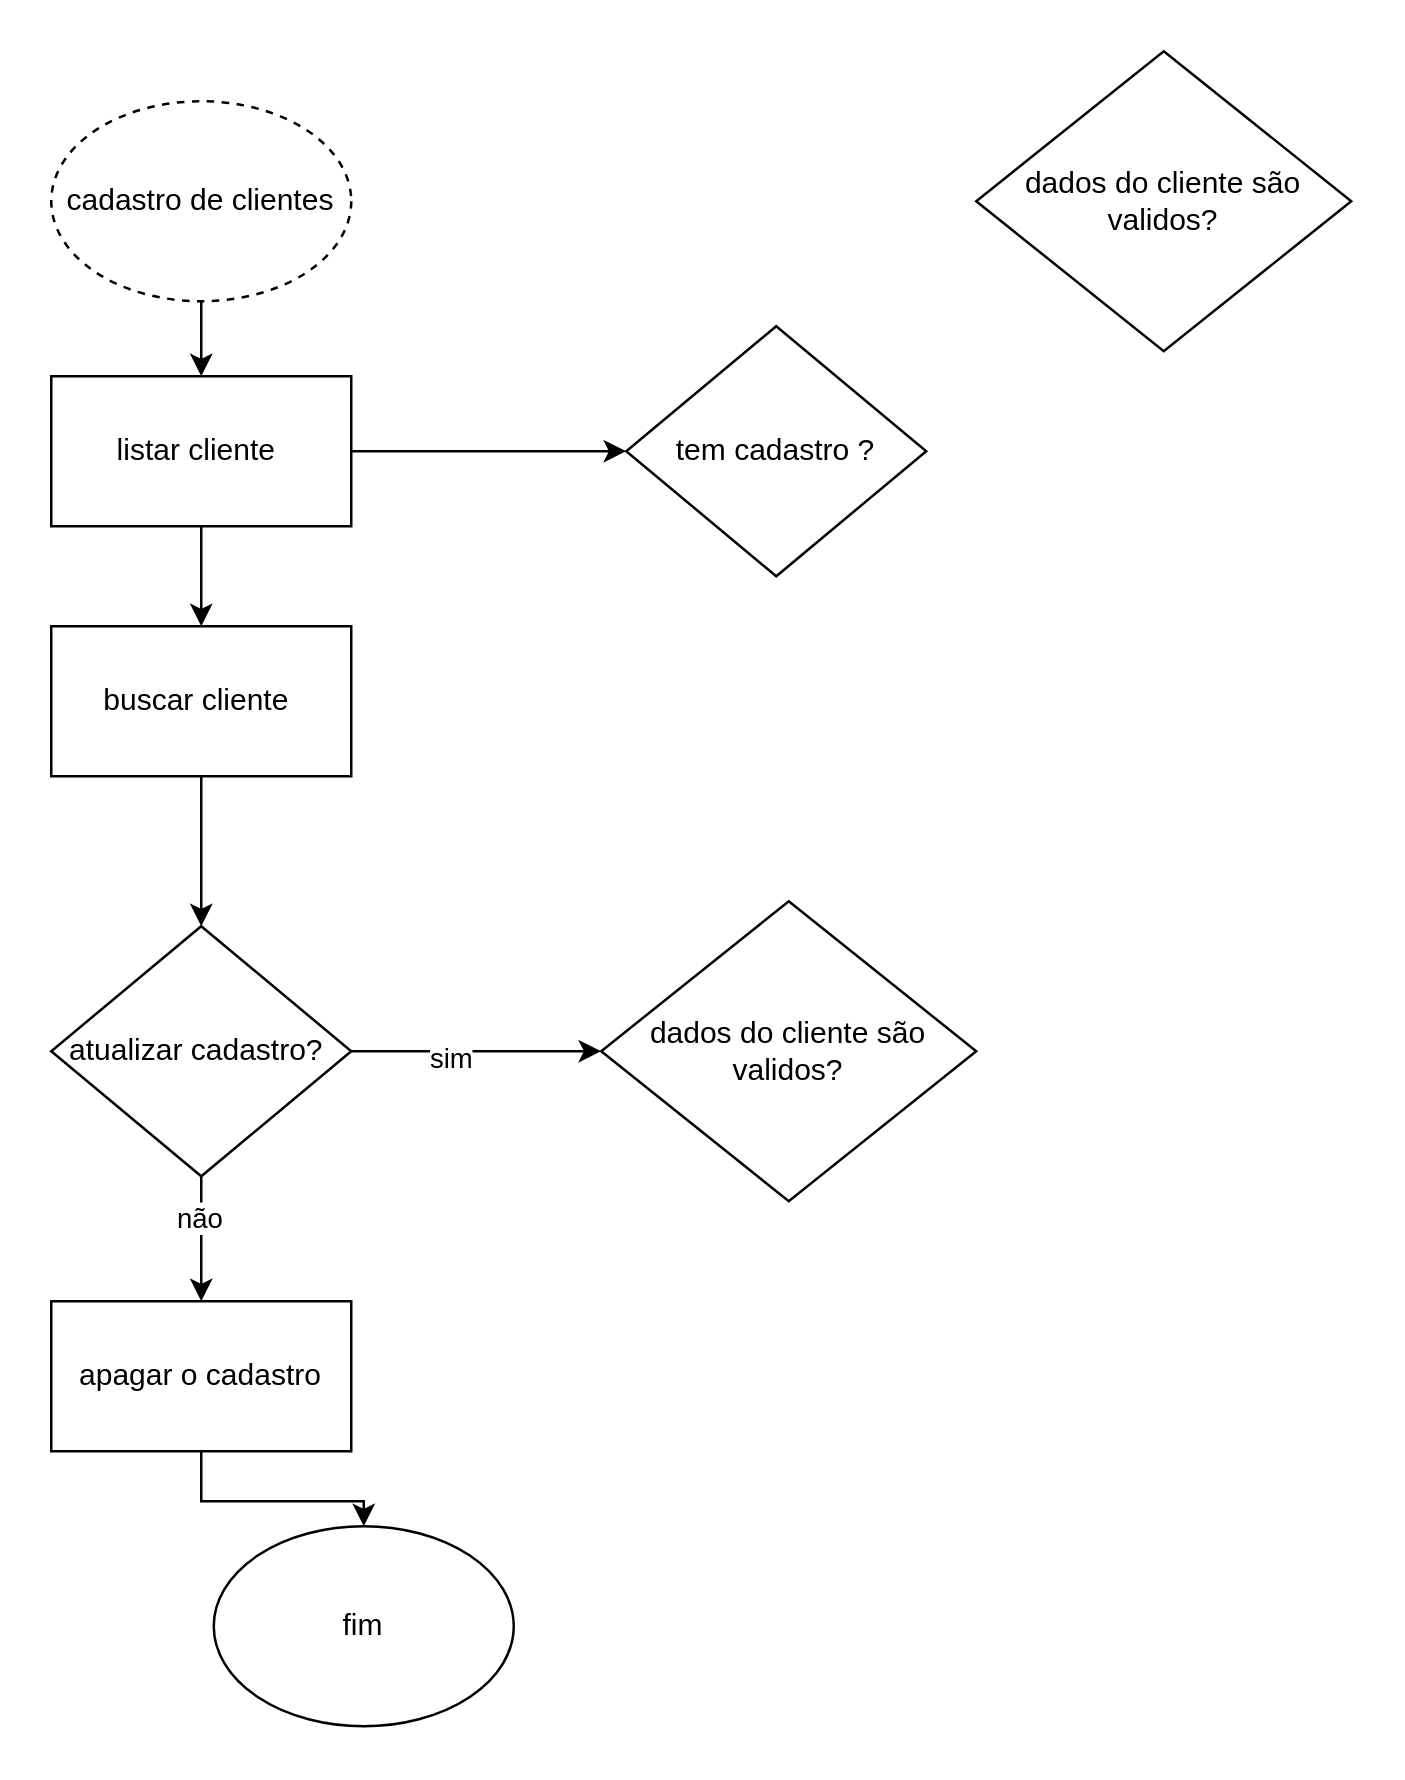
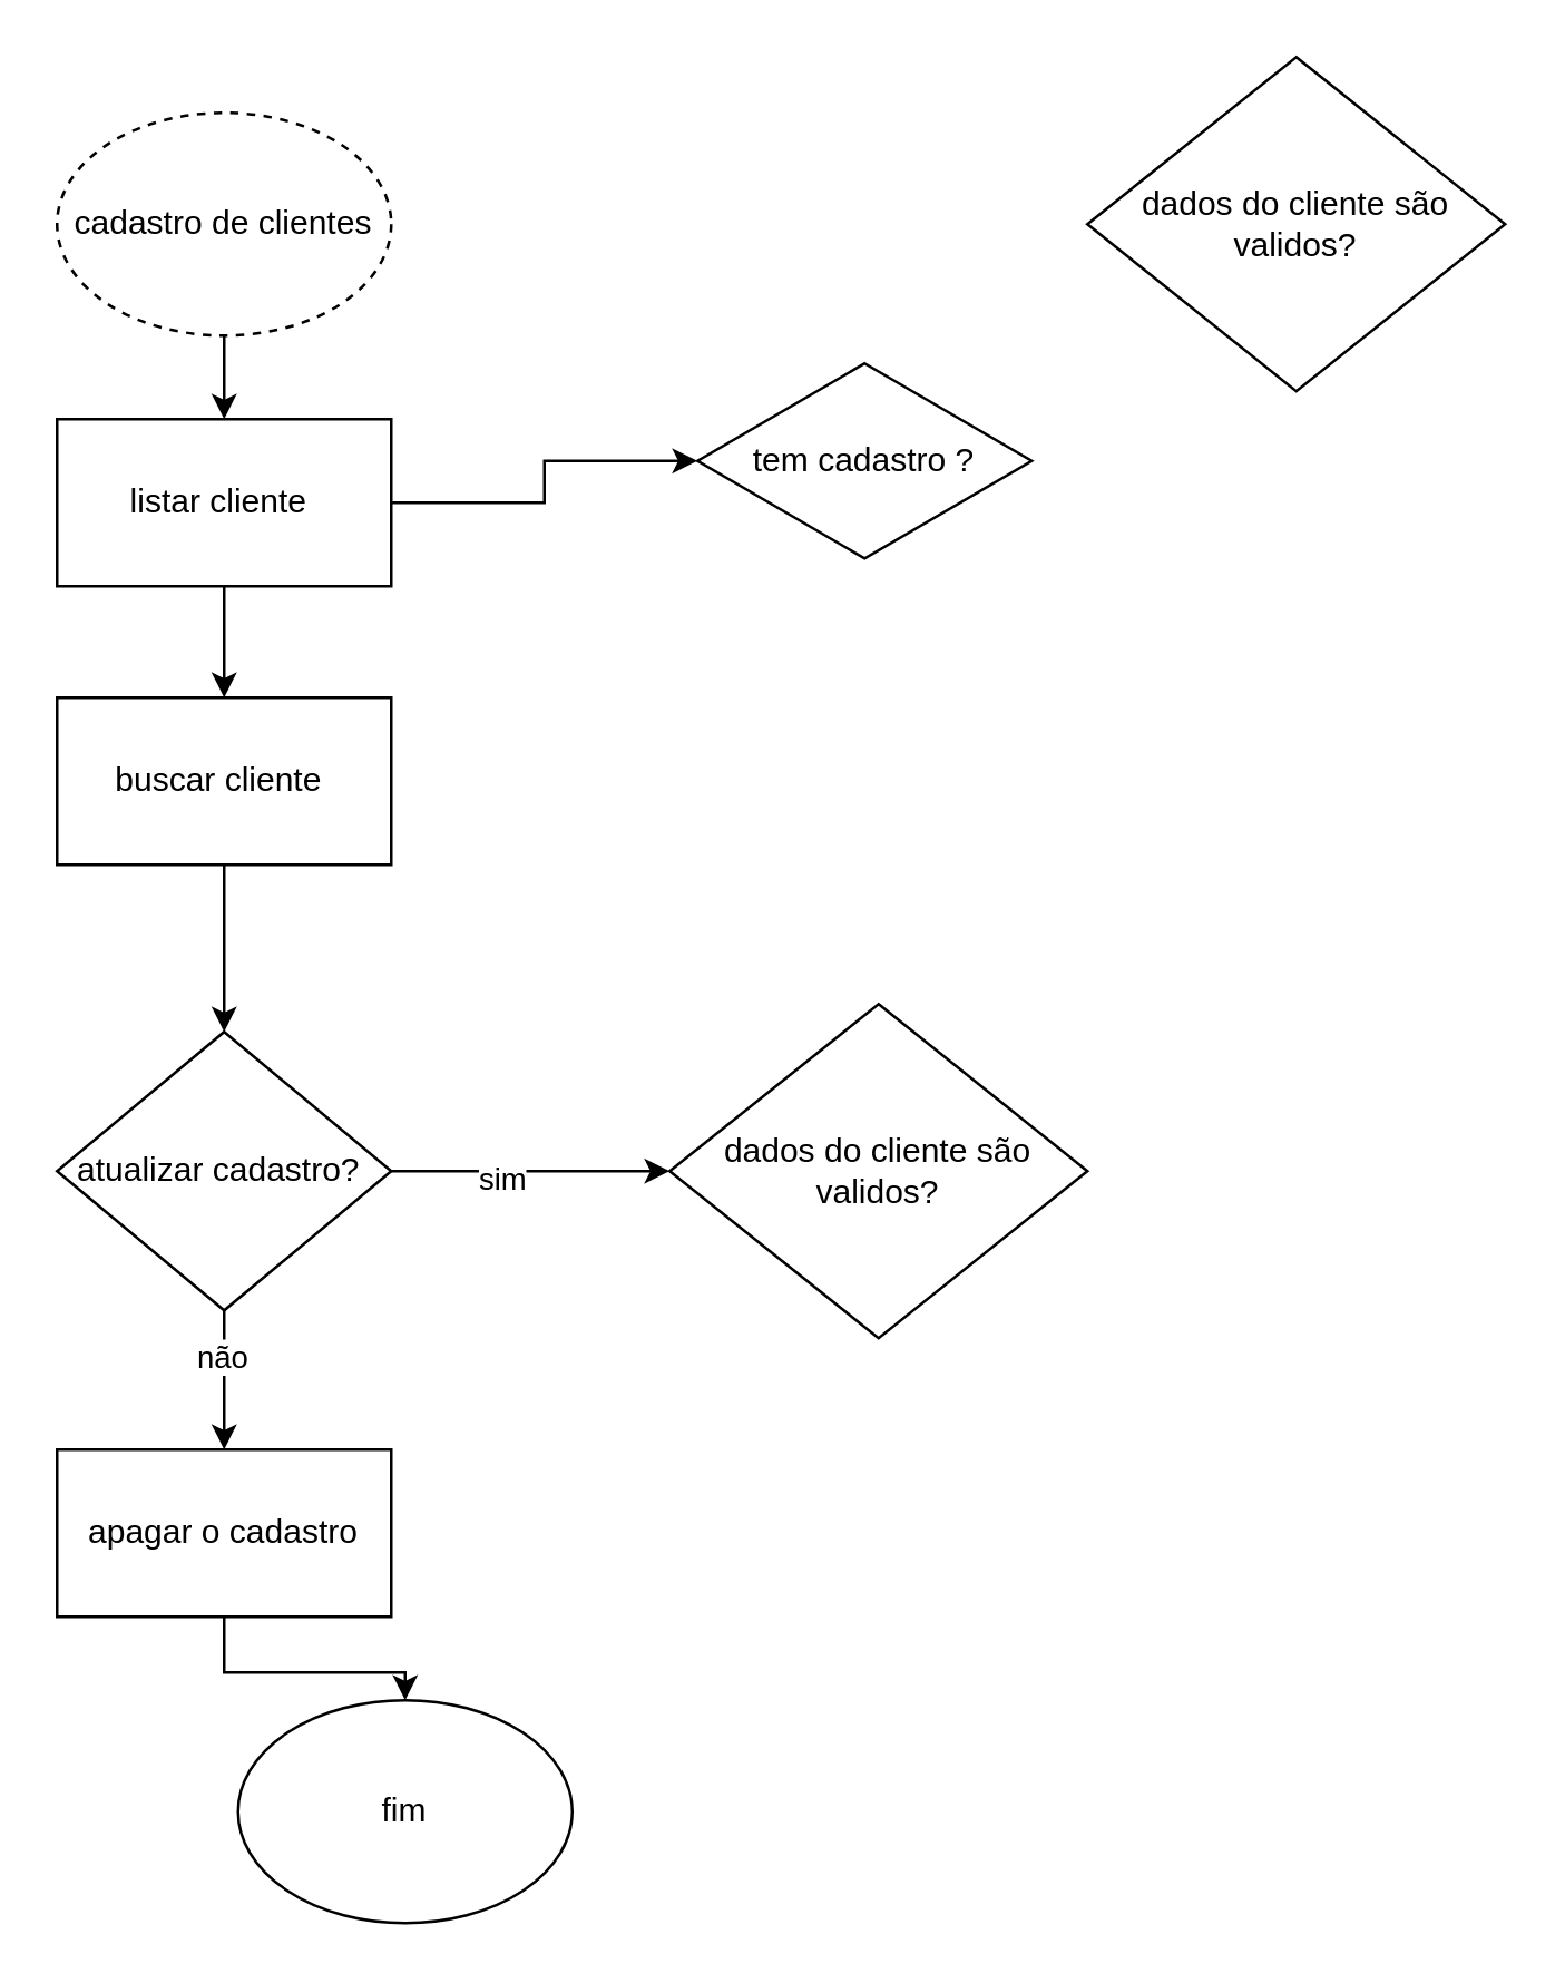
  <mxCell id="0" />
  <mxCell id="1" parent="0" />
  <mxCell id="2" style="edgeStyle=orthogonalEdgeStyle;rounded=0;orthogonalLoop=1;jettySize=auto;html=1;entryX=0.5;entryY=0;entryDx=0;entryDy=0;" edge="1" parent="1" source="3" target="14"><mxGeometry relative="1" as="geometry" /></mxCell>
  <mxCell id="3" value="cadastro de clientes" style="ellipse;whiteSpace=wrap;html=1;dashed=1;" vertex="1" parent="1"><mxGeometry x="20" y="40" width="120" height="80" as="geometry" /></mxCell>
- <mxCell id="4" value="tem cadastro ?" style="rhombus;whiteSpace=wrap;html=1;" vertex="1" parent="1"><mxGeometry x="250" y="130" width="120" height="100" as="geometry" /></mxCell>
+ <mxCell id="4" value="tem cadastro ?" style="rhombus;whiteSpace=wrap;html=1;" vertex="1" parent="1"><mxGeometry x="250" y="130" width="120" height="70" as="geometry" /></mxCell>
  <mxCell id="5" style="edgeStyle=orthogonalEdgeStyle;rounded=0;orthogonalLoop=1;jettySize=auto;html=1;entryX=0.5;entryY=0;entryDx=0;entryDy=0;" edge="1" parent="1" source="9"><mxGeometry relative="1" as="geometry"><mxPoint x="80" y="520" as="targetPoint" /></mxGeometry></mxCell>
  <mxCell id="6" value="não&amp;nbsp;" style="edgeLabel;html=1;align=center;verticalAlign=middle;resizable=0;points=[];" vertex="1" connectable="0" parent="5"><mxGeometry x="-0.36" relative="1" as="geometry"><mxPoint as="offset" /></mxGeometry></mxCell>
  <mxCell id="7" style="edgeStyle=orthogonalEdgeStyle;rounded=0;orthogonalLoop=1;jettySize=auto;html=1;entryX=0;entryY=0.5;entryDx=0;entryDy=0;" edge="1" parent="1" source="9" target="17"><mxGeometry relative="1" as="geometry" /></mxCell>
  <mxCell id="8" value="sim" style="edgeLabel;html=1;align=center;verticalAlign=middle;resizable=0;points=[];" vertex="1" connectable="0" parent="7"><mxGeometry x="-0.22" y="-2" relative="1" as="geometry"><mxPoint as="offset" /></mxGeometry></mxCell>
  <mxCell id="9" value="atualizar cadastro?&amp;nbsp;" style="rhombus;whiteSpace=wrap;html=1;" vertex="1" parent="1"><mxGeometry x="20" y="370" width="120" height="100" as="geometry" /></mxCell>
  <mxCell id="10" style="edgeStyle=orthogonalEdgeStyle;rounded=0;orthogonalLoop=1;jettySize=auto;html=1;entryX=0.5;entryY=0;entryDx=0;entryDy=0;" edge="1" parent="1" source="11" target="9"><mxGeometry relative="1" as="geometry" /></mxCell>
  <mxCell id="11" value="buscar cliente&amp;nbsp;" style="rounded=0;whiteSpace=wrap;html=1;" vertex="1" parent="1"><mxGeometry x="20" y="250" width="120" height="60" as="geometry" /></mxCell>
  <mxCell id="12" style="edgeStyle=orthogonalEdgeStyle;rounded=0;orthogonalLoop=1;jettySize=auto;html=1;entryX=0.5;entryY=0;entryDx=0;entryDy=0;" edge="1" parent="1" source="14" target="11"><mxGeometry relative="1" as="geometry" /></mxCell>
  <mxCell id="13" style="edgeStyle=orthogonalEdgeStyle;rounded=0;orthogonalLoop=1;jettySize=auto;html=1;entryX=0;entryY=0.5;entryDx=0;entryDy=0;" edge="1" parent="1" source="14" target="4"><mxGeometry relative="1" as="geometry" /></mxCell>
  <mxCell id="14" value="listar cliente&amp;nbsp;" style="rounded=0;whiteSpace=wrap;html=1;" vertex="1" parent="1"><mxGeometry x="20" y="150" width="120" height="60" as="geometry" /></mxCell>
  <mxCell id="15" value="fim" style="ellipse;whiteSpace=wrap;html=1;" vertex="1" parent="1"><mxGeometry x="85" y="610" width="120" height="80" as="geometry" /></mxCell>
  <mxCell id="16" value="dados do cliente são validos?" style="rhombus;whiteSpace=wrap;html=1;" vertex="1" parent="1"><mxGeometry x="390" y="20" width="150" height="120" as="geometry" /></mxCell>
  <mxCell id="17" value="dados do cliente são validos?" style="rhombus;whiteSpace=wrap;html=1;" vertex="1" parent="1"><mxGeometry x="240" y="360" width="150" height="120" as="geometry" /></mxCell>
  <mxCell id="18" style="edgeStyle=orthogonalEdgeStyle;rounded=0;orthogonalLoop=1;jettySize=auto;html=1;entryX=0.5;entryY=0;entryDx=0;entryDy=0;" edge="1" parent="1" source="19" target="15"><mxGeometry relative="1" as="geometry" /></mxCell>
  <mxCell id="19" value="apagar o cadastro" style="rounded=0;whiteSpace=wrap;html=1;" vertex="1" parent="1"><mxGeometry x="20" y="520" width="120" height="60" as="geometry" /></mxCell>
